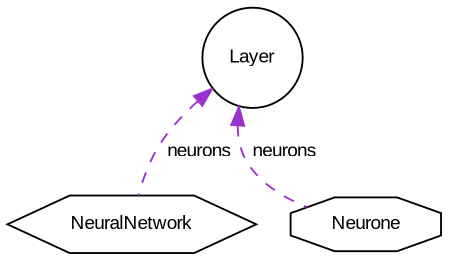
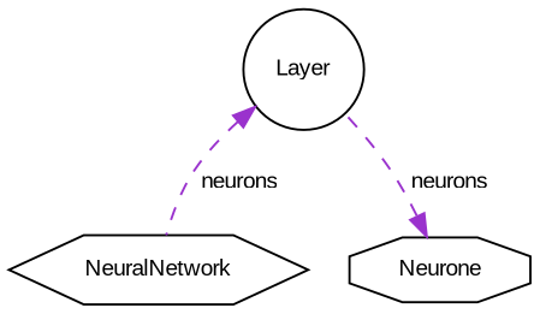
  digraph {
    fontname="Liberation Sans"
    node [color=black fillcolor=white fontname="Liberation Sans" fontsize=10 style=filled]
    edge [color=darkorchid3 dir=back fontname="Liberation Sans" fontsize=10 labelfontname=Helvetica labelfontsize=10 style=dashed]
    n1 [fontcolor=black height=0.2 label=NeuralNetwork shape=hexagon width=0.4]
    n2 [height=0.2 label=Layer shape=circle width=0.4]
    n3 [height=0.2 label=Neurone shape=octagon width=0.4]
    n2 -> n1 [label=" neurons"]
-   n2 -> n3 [label=" neurons"]
+   n3 -> n2 [label=" neurons"]
  }
